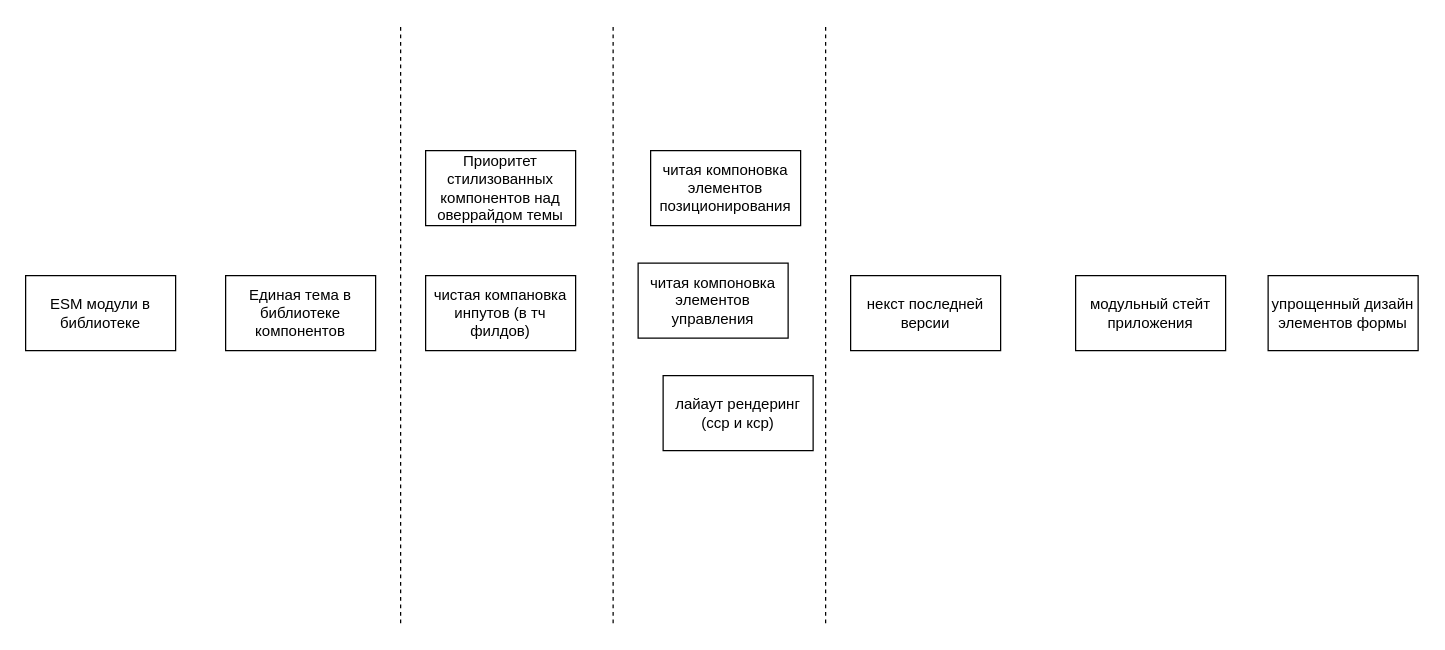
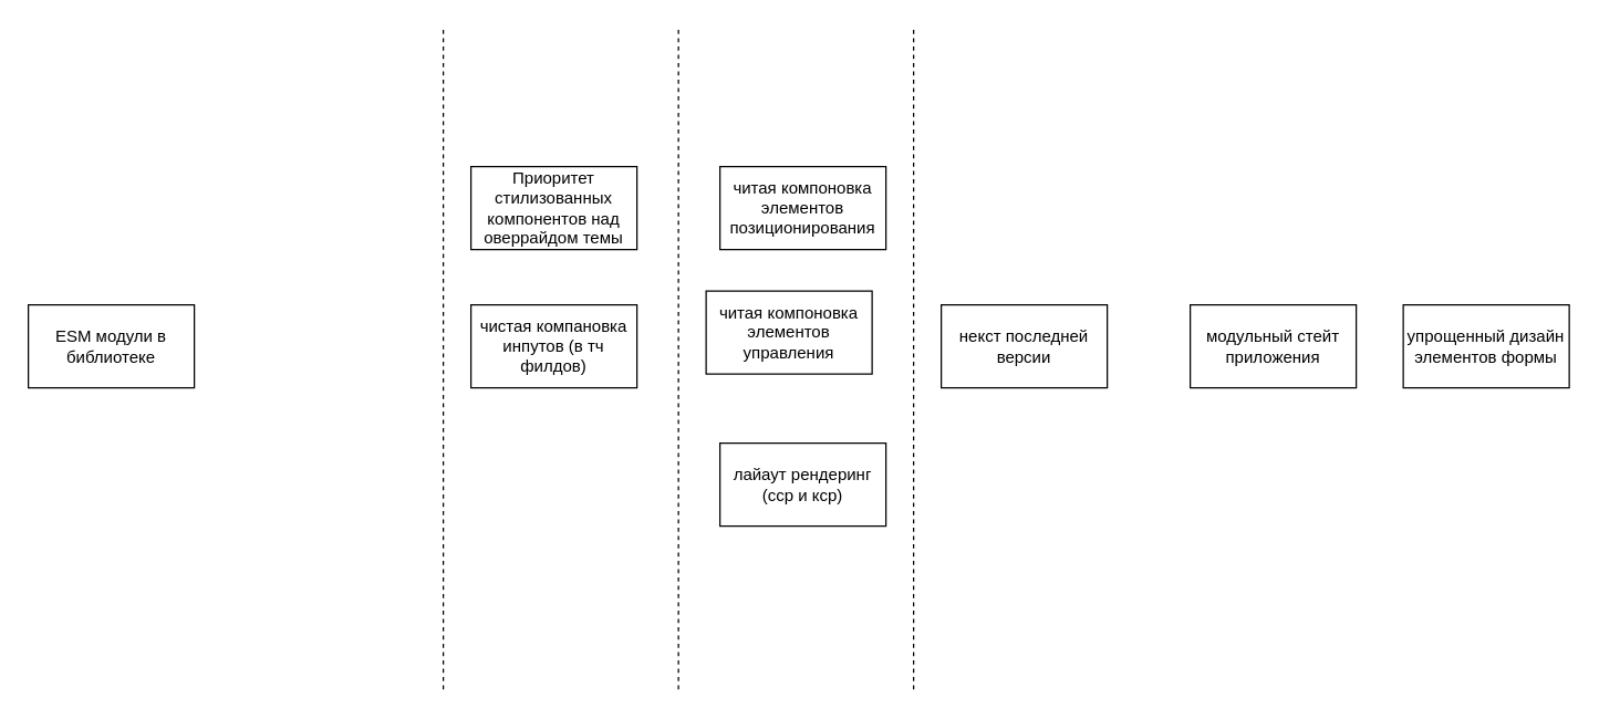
  <mxCell id="0" />
  <mxCell id="1" parent="0" />
  <mxCell id="2" value="чистая компановка инпутов (в тч филдов)" style="rounded=0;whiteSpace=wrap;html=1;" vertex="1" parent="1"><mxGeometry x="340" y="220" width="120" height="60" as="geometry" /></mxCell>
  <mxCell id="3" value="упрощенный дизайн элементов формы" style="rounded=0;whiteSpace=wrap;html=1;" vertex="1" parent="1"><mxGeometry x="1014" y="220" width="120" height="60" as="geometry" /></mxCell>
  <mxCell id="4" value="ESM модули в библиотеке" style="rounded=0;whiteSpace=wrap;html=1;" vertex="1" parent="1"><mxGeometry x="20" y="220" width="120" height="60" as="geometry" /></mxCell>
- <mxCell id="5" value="Единая тема в библиотеке компонентов" style="rounded=0;whiteSpace=wrap;html=1;" vertex="1" parent="1"><mxGeometry x="180" y="220" width="120" height="60" as="geometry" /></mxCell>
  <mxCell id="6" value="Приоритет стилизованных компонентов над оверрайдом темы" style="rounded=0;whiteSpace=wrap;html=1;" vertex="1" parent="1"><mxGeometry x="340" y="120" width="120" height="60" as="geometry" /></mxCell>
  <mxCell id="7" value="модульный стейт приложения" style="rounded=0;whiteSpace=wrap;html=1;" vertex="1" parent="1"><mxGeometry x="860" y="220" width="120" height="60" as="geometry" /></mxCell>
- <mxCell id="8" value="лайаут рендеринг (сср и кср)" style="rounded=0;whiteSpace=wrap;html=1;" vertex="1" parent="1"><mxGeometry x="530" y="300" width="120" height="60" as="geometry" /></mxCell>
+ <mxCell id="8" value="лайаут рендеринг (сср и кср)" style="rounded=0;whiteSpace=wrap;html=1;" vertex="1" parent="1"><mxGeometry x="520" y="320" width="120" height="60" as="geometry" /></mxCell>
  <mxCell id="9" value="читая компоновка элементов позиционирования" style="rounded=0;whiteSpace=wrap;html=1;" vertex="1" parent="1"><mxGeometry x="520" y="120" width="120" height="60" as="geometry" /></mxCell>
  <mxCell id="10" value="читая компоновка элементов управления" style="rounded=0;whiteSpace=wrap;html=1;" vertex="1" parent="1"><mxGeometry x="510" y="210" width="120" height="60" as="geometry" /></mxCell>
  <mxCell id="11" value="некст последней версии" style="rounded=0;whiteSpace=wrap;html=1;" vertex="1" parent="1"><mxGeometry x="680" y="220" width="120" height="60" as="geometry" /></mxCell>
  <mxCell id="12" value="" style="endArrow=none;dashed=1;html=1;" edge="1" parent="1"><mxGeometry width="50" height="50" relative="1" as="geometry"><mxPoint x="660" y="498" as="sourcePoint" /><mxPoint x="660" as="targetPoint" y="20" /></mxGeometry></mxCell>
  <mxCell id="13" value="" style="endArrow=none;dashed=1;html=1;" edge="1" parent="1"><mxGeometry width="50" height="50" relative="1" as="geometry"><mxPoint x="490" y="498" as="sourcePoint" /><mxPoint x="490" as="targetPoint" y="20" /></mxGeometry></mxCell>
  <mxCell id="14" value="" style="endArrow=none;dashed=1;html=1;" edge="1" parent="1"><mxGeometry width="50" height="50" relative="1" as="geometry"><mxPoint x="320" y="498" as="sourcePoint" /><mxPoint x="320" as="targetPoint" y="20" /></mxGeometry></mxCell>
